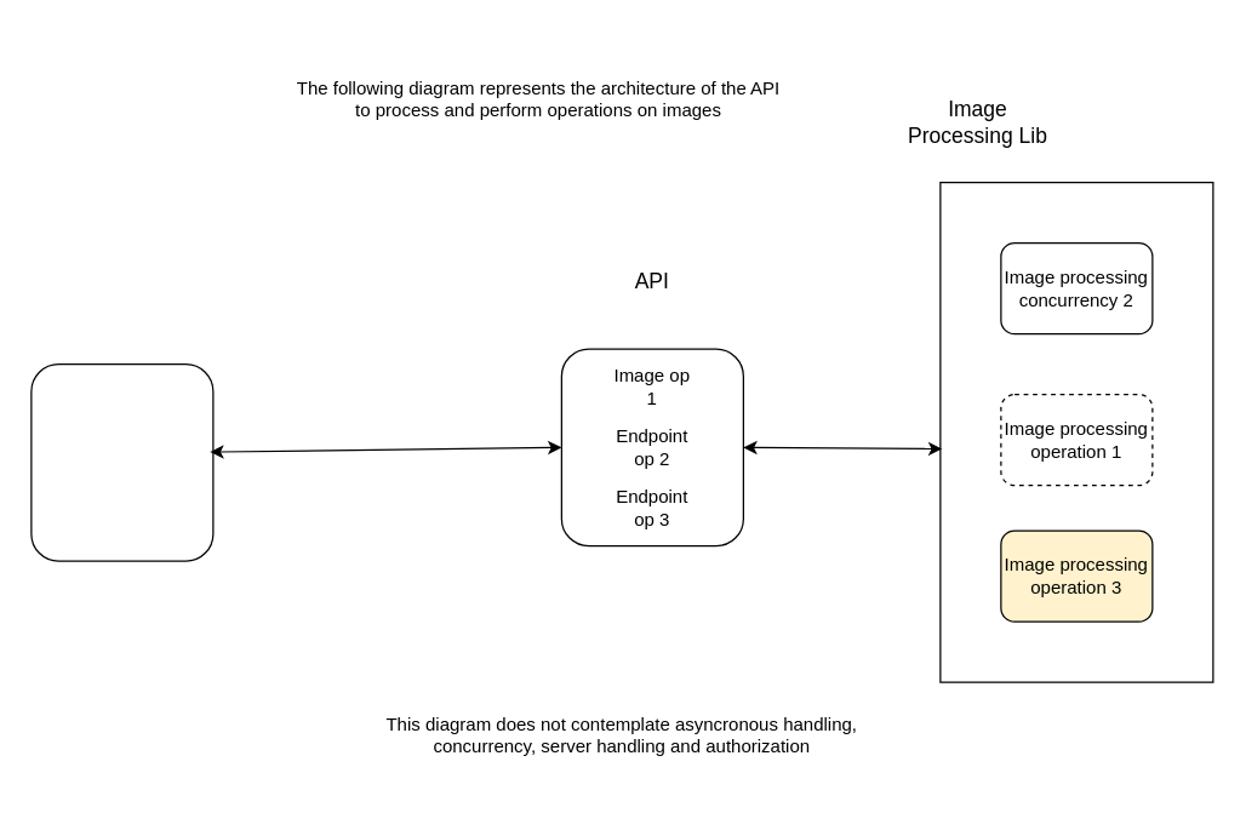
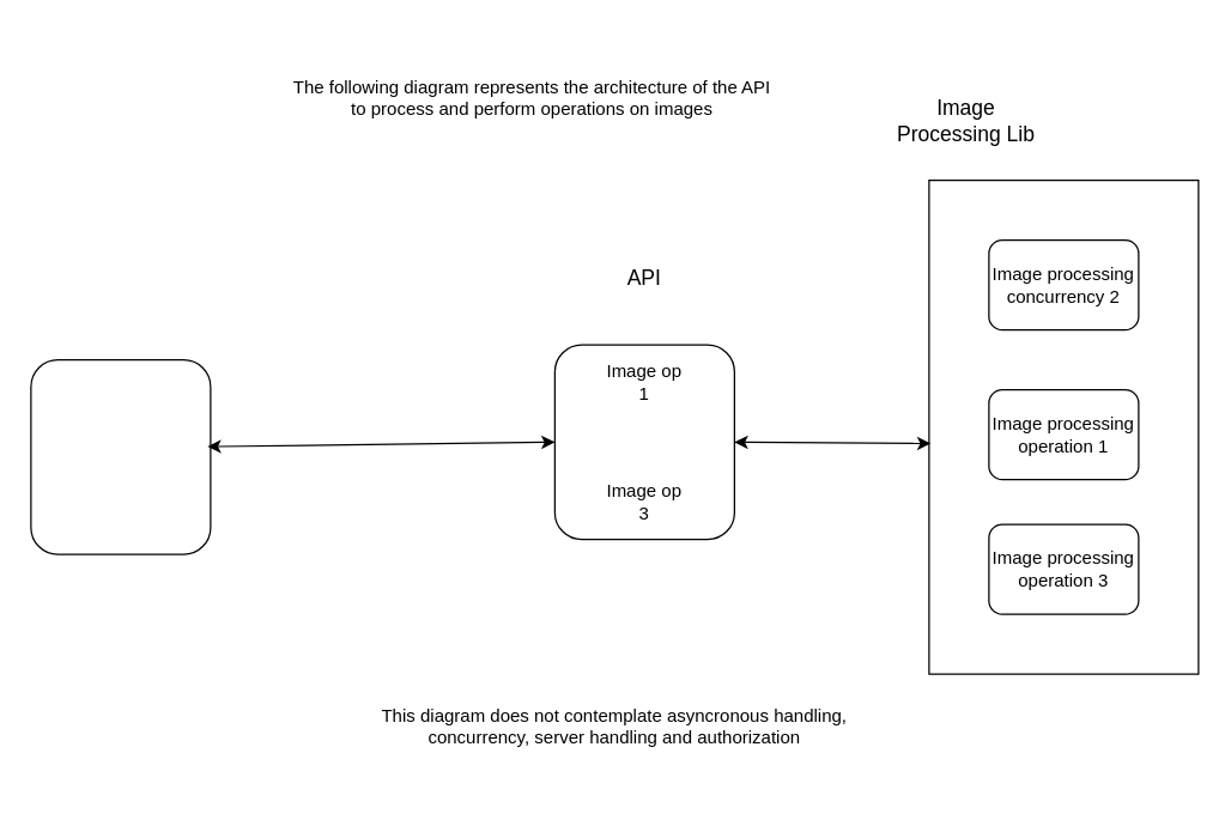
  <mxCell id="0" />
  <mxCell id="1" parent="0" />
  <mxCell id="2" value="" style="rounded=0;whiteSpace=wrap;html=1;fillColor=none;" vertex="1" parent="1"><mxGeometry x="620" y="120" width="180" height="330" as="geometry" /></mxCell>
  <mxCell id="3" value="The following diagram represents the architecture of the API to process and perform operations on images" style="text;html=1;align=center;verticalAlign=middle;whiteSpace=wrap;rounded=0;" vertex="1" parent="1"><mxGeometry x="190" y="20" width="330" height="90" as="geometry" /></mxCell>
  <mxCell id="4" value="" style="rounded=1;whiteSpace=wrap;html=1;" vertex="1" parent="1"><mxGeometry x="20" y="240" width="120" height="130" as="geometry" /></mxCell>
  <mxCell id="5" value="" style="rounded=1;whiteSpace=wrap;html=1;" vertex="1" parent="1"><mxGeometry x="370" y="230" width="120" height="130" as="geometry" /></mxCell>
  <mxCell id="6" value="Image processing concurrency 2" style="rounded=1;whiteSpace=wrap;html=1;" vertex="1" parent="1"><mxGeometry x="660" y="160" width="100" height="60" as="geometry" /></mxCell>
- <mxCell id="7" value="Image processing operation 1" style="rounded=1;whiteSpace=wrap;html=1;dashed=1;" vertex="1" parent="1"><mxGeometry x="660" y="260" width="100" height="60" as="geometry" /></mxCell>
- <mxCell id="8" value="Image processing operation 3" style="rounded=1;whiteSpace=wrap;html=1;fillColor=#fff2cc;" vertex="1" parent="1"><mxGeometry x="660" y="350" width="100" height="60" as="geometry" /></mxCell>
+ <mxCell id="7" value="Image processing operation 1" style="rounded=1;whiteSpace=wrap;html=1;" vertex="1" parent="1"><mxGeometry x="660" y="260" width="100" height="60" as="geometry" /></mxCell>
+ <mxCell id="8" value="Image processing operation 3" style="rounded=1;whiteSpace=wrap;html=1;" vertex="1" parent="1"><mxGeometry x="660" y="350" width="100" height="60" as="geometry" /></mxCell>
  <mxCell id="9" value="&lt;font style=&quot;font-size: 14px;&quot;&gt;API&lt;/font&gt;" style="text;html=1;align=center;verticalAlign=middle;whiteSpace=wrap;rounded=0;strokeWidth=3;" vertex="1" parent="1"><mxGeometry x="400" y="170" width="60" height="30" as="geometry" /></mxCell>
  <mxCell id="10" value="&lt;font style=&quot;font-size: 14px;&quot;&gt;Image Processing Lib&lt;/font&gt;" style="text;html=1;align=center;verticalAlign=middle;whiteSpace=wrap;rounded=0;strokeWidth=3;" vertex="1" parent="1"><mxGeometry x="595" y="50" width="100" height="60" as="geometry" /></mxCell>
  <mxCell id="11" value="" style="endArrow=classic;startArrow=classic;html=1;rounded=0;exitX=0.983;exitY=0.446;exitDx=0;exitDy=0;exitPerimeter=0;entryX=0;entryY=0.5;entryDx=0;entryDy=0;" edge="1" parent="1" source="4" target="5"><mxGeometry width="50" height="50" relative="1" as="geometry"><mxPoint x="370" y="280" as="sourcePoint" /><mxPoint x="420" y="230" as="targetPoint" /></mxGeometry></mxCell>
  <mxCell id="12" value="" style="endArrow=classic;startArrow=classic;html=1;rounded=0;entryX=0.006;entryY=0.533;entryDx=0;entryDy=0;entryPerimeter=0;exitX=1;exitY=0.5;exitDx=0;exitDy=0;" edge="1" parent="1" source="5" target="2"><mxGeometry width="50" height="50" relative="1" as="geometry"><mxPoint x="480" y="220" as="sourcePoint" /><mxPoint x="530" y="170" as="targetPoint" /></mxGeometry></mxCell>
  <mxCell id="13" value="Image op 1" style="text;html=1;align=center;verticalAlign=middle;whiteSpace=wrap;rounded=0;" vertex="1" parent="1"><mxGeometry x="400" y="240" width="60" height="30" as="geometry" /></mxCell>
- <mxCell id="14" value="Endpoint op 2" style="text;html=1;align=center;verticalAlign=middle;whiteSpace=wrap;rounded=0;" vertex="1" parent="1"><mxGeometry x="400" y="280" width="60" height="30" as="geometry" /></mxCell>
- <mxCell id="15" value="Endpoint op 3" style="text;html=1;align=center;verticalAlign=middle;whiteSpace=wrap;rounded=0;" vertex="1" parent="1"><mxGeometry x="400" y="320" width="60" height="30" as="geometry" /></mxCell>
+ <mxCell id="15" value="Image op 3" style="text;html=1;align=center;verticalAlign=middle;whiteSpace=wrap;rounded=0;" vertex="1" parent="1"><mxGeometry x="400" y="320" width="60" height="30" as="geometry" /></mxCell>
  <mxCell id="16" value="This diagram does not contemplate asyncronous handling, concurrency, server handling and authorization" style="text;html=1;align=center;verticalAlign=middle;whiteSpace=wrap;rounded=0;" vertex="1" parent="1"><mxGeometry x="245" y="440" width="330" height="90" as="geometry" /></mxCell>
